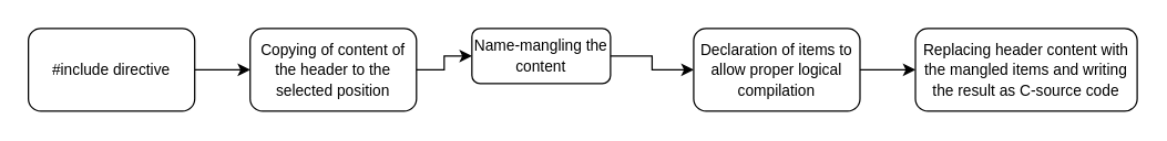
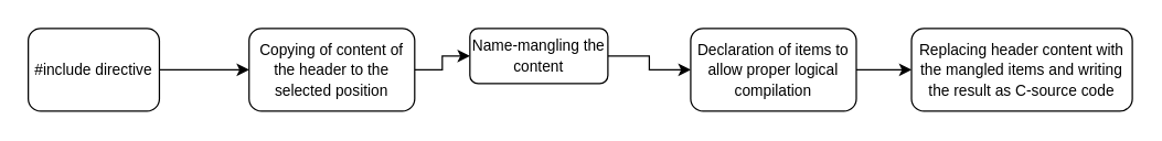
  <mxCell id="0" />
  <mxCell id="1" parent="0" />
  <mxCell id="2" style="edgeStyle=orthogonalEdgeStyle;rounded=0;orthogonalLoop=1;jettySize=auto;html=1;exitX=1;exitY=0.5;exitDx=0;exitDy=0;entryX=0;entryY=0.5;entryDx=0;entryDy=0;" parent="1" source="3" target="5" edge="1"><mxGeometry relative="1" as="geometry" /></mxCell>
- <mxCell id="3" value="&lt;font style=&quot;font-size: 11px&quot;&gt;#include directive&lt;/font&gt;" style="rounded=1;whiteSpace=wrap;html=1;" parent="1" vertex="1"><mxGeometry x="20" y="20" width="120" height="60" as="geometry" /></mxCell>
+ <mxCell id="3" value="&lt;font style=&quot;font-size: 11px&quot;&gt;#include directive&lt;/font&gt;" style="rounded=1;whiteSpace=wrap;html=1;" parent="1" vertex="1"><mxGeometry x="20" y="20" width="95" height="60" as="geometry" /></mxCell>
  <mxCell id="4" style="edgeStyle=orthogonalEdgeStyle;rounded=0;orthogonalLoop=1;jettySize=auto;html=1;exitX=1;exitY=0.5;exitDx=0;exitDy=0;entryX=0;entryY=0.5;entryDx=0;entryDy=0;" edge="1" parent="1" source="5" target="10"><mxGeometry relative="1" as="geometry" /></mxCell>
  <mxCell id="5" value="&lt;font style=&quot;font-size: 11px&quot;&gt;Copying of content of the header to the selected position&lt;/font&gt;" style="rounded=1;whiteSpace=wrap;html=1;" parent="1" vertex="1"><mxGeometry x="180" y="20" width="120" height="60" as="geometry" /></mxCell>
  <mxCell id="6" style="edgeStyle=orthogonalEdgeStyle;rounded=0;orthogonalLoop=1;jettySize=auto;html=1;exitX=1;exitY=0.5;exitDx=0;exitDy=0;entryX=0;entryY=0.5;entryDx=0;entryDy=0;" parent="1" source="7" target="8" edge="1"><mxGeometry relative="1" as="geometry" /></mxCell>
  <mxCell id="7" value="&lt;font style=&quot;font-size: 11px&quot;&gt;Declaration of items to allow proper logical compilation&lt;/font&gt;" style="rounded=1;whiteSpace=wrap;html=1;" parent="1" vertex="1"><mxGeometry x="500" y="20" width="120" height="60" as="geometry" /></mxCell>
  <mxCell id="8" value="&lt;font style=&quot;font-size: 11px&quot;&gt;Replacing header content with the mangled items and writing the result as C-source code&lt;/font&gt;" style="rounded=1;whiteSpace=wrap;html=1;" parent="1" vertex="1"><mxGeometry x="660" y="20" width="160" height="60" as="geometry" /></mxCell>
  <mxCell id="9" style="edgeStyle=orthogonalEdgeStyle;rounded=0;orthogonalLoop=1;jettySize=auto;html=1;exitX=1;exitY=0.5;exitDx=0;exitDy=0;entryX=0;entryY=0.5;entryDx=0;entryDy=0;" edge="1" parent="1" source="10" target="7"><mxGeometry relative="1" as="geometry" /></mxCell>
  <mxCell id="10" value="&lt;font style=&quot;font-size: 11px&quot;&gt;Name-mangling the content&lt;/font&gt;" style="rounded=1;whiteSpace=wrap;html=1;" vertex="1" parent="1"><mxGeometry x="340" y="20" width="100" height="40" as="geometry" /></mxCell>
